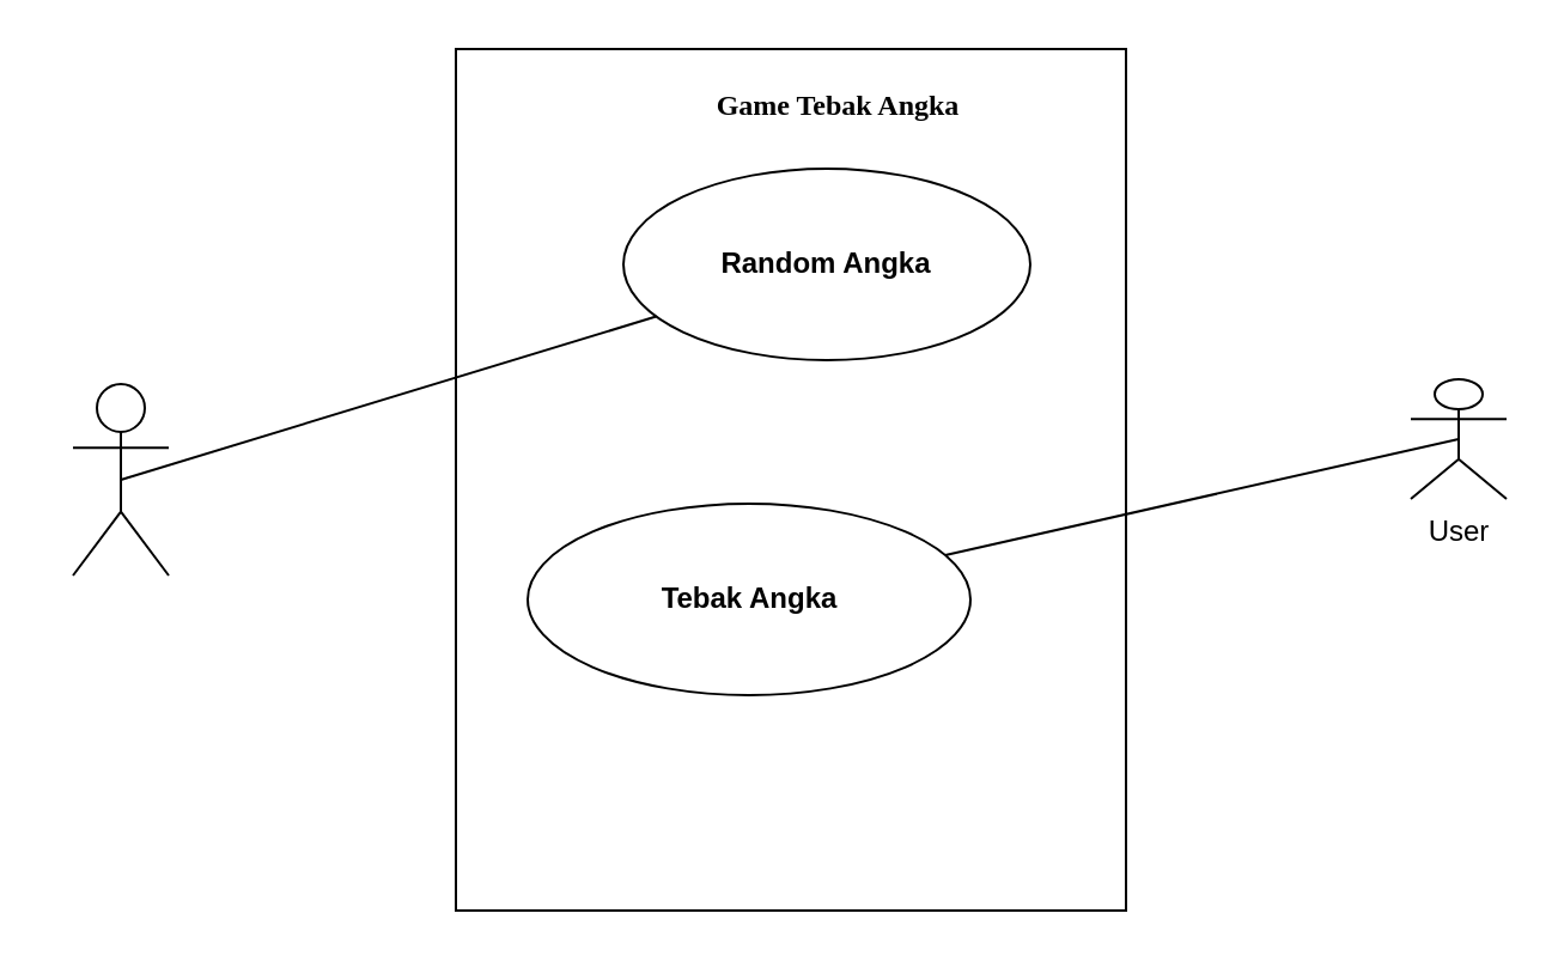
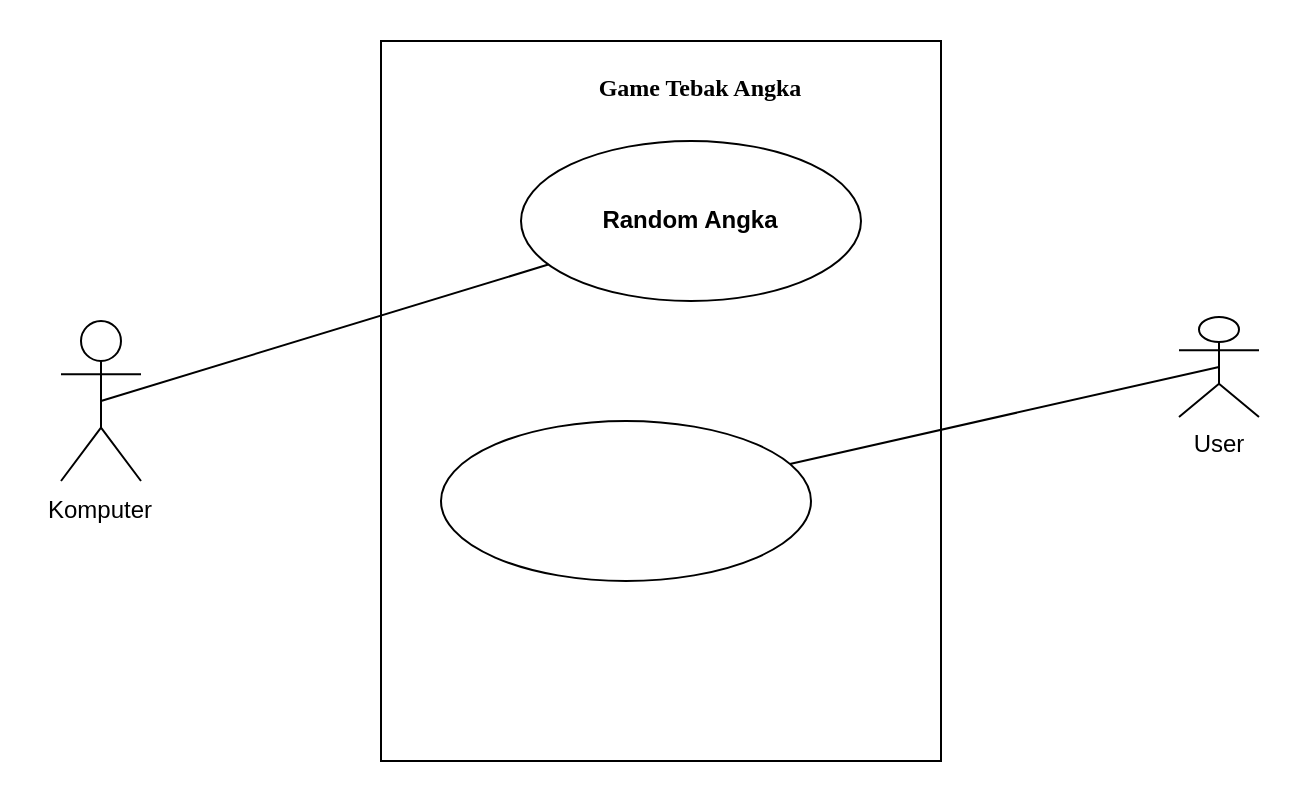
  <mxCell id="0" />
  <mxCell id="1" parent="0" />
  <mxCell id="2" value="" style="rounded=0;whiteSpace=wrap;html=1;" vertex="1" parent="1"><mxGeometry x="190" y="20" width="280" height="360" as="geometry" /></mxCell>
  <mxCell id="3" value="&lt;br&gt;" style="shape=umlActor;verticalLabelPosition=bottom;verticalAlign=top;html=1;outlineConnect=0;" vertex="1" parent="1"><mxGeometry x="30" y="160" width="40" height="80" as="geometry" /></mxCell>
  <mxCell id="4" value="User" style="shape=umlActor;verticalLabelPosition=bottom;verticalAlign=top;html=1;outlineConnect=0;" vertex="1" parent="1"><mxGeometry x="589" y="158" width="40" height="50" as="geometry" /></mxCell>
  <mxCell id="5" value="Game Tebak Angka" style="text;html=1;strokeColor=none;fillColor=none;align=center;verticalAlign=top;whiteSpace=wrap;rounded=0;fontStyle=1;fontFamily=Verdana;fontSize=12;" vertex="1" parent="1"><mxGeometry x="280" y="30" width="140" height="30" as="geometry" /></mxCell>
  <mxCell id="6" value="" style="ellipse;whiteSpace=wrap;html=1;" vertex="1" parent="1"><mxGeometry x="260" y="70" width="170" height="80" as="geometry" /></mxCell>
  <mxCell id="7" value="" style="ellipse;whiteSpace=wrap;html=1;" vertex="1" parent="1"><mxGeometry x="220" y="210" width="185" height="80" as="geometry" /></mxCell>
  <mxCell id="8" value="" style="endArrow=none;html=1;rounded=0;exitX=0.5;exitY=0.5;exitDx=0;exitDy=0;exitPerimeter=0;" edge="1" parent="1" source="3" target="6"><mxGeometry width="50" height="50" relative="1" as="geometry"><mxPoint x="210" y="160" as="sourcePoint" /><mxPoint x="260" y="110" as="targetPoint" /></mxGeometry></mxCell>
  <mxCell id="9" value="" style="endArrow=none;html=1;rounded=0;entryX=0.5;entryY=0.5;entryDx=0;entryDy=0;entryPerimeter=0;" edge="1" parent="1" source="7" target="4"><mxGeometry width="50" height="50" relative="1" as="geometry"><mxPoint x="310" y="220" as="sourcePoint" /><mxPoint x="360" y="170" as="targetPoint" /></mxGeometry></mxCell>
  <mxCell id="10" value="Random Angka" style="text;html=1;strokeColor=none;fillColor=none;align=center;verticalAlign=middle;whiteSpace=wrap;rounded=0;fontStyle=1" vertex="1" parent="1"><mxGeometry x="300" y="95" width="90" height="30" as="geometry" /></mxCell>
- <mxCell id="11" value="Tebak Angka" style="text;html=1;strokeColor=none;fillColor=none;align=center;verticalAlign=middle;whiteSpace=wrap;rounded=0;fontStyle=1" vertex="1" parent="1"><mxGeometry x="267.5" y="235" width="90" height="30" as="geometry" /></mxCell>
+ <mxCell id="12" value="Komputer" style="text;html=1;strokeColor=none;fillColor=none;align=center;verticalAlign=middle;whiteSpace=wrap;rounded=0;" vertex="1" parent="1"><mxGeometry x="20" y="240" width="60" height="30" as="geometry" /></mxCell>
